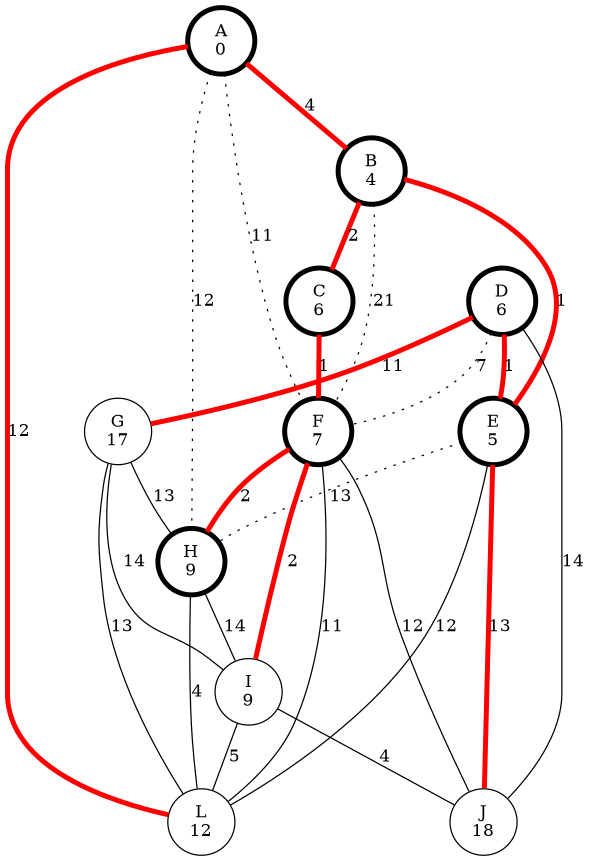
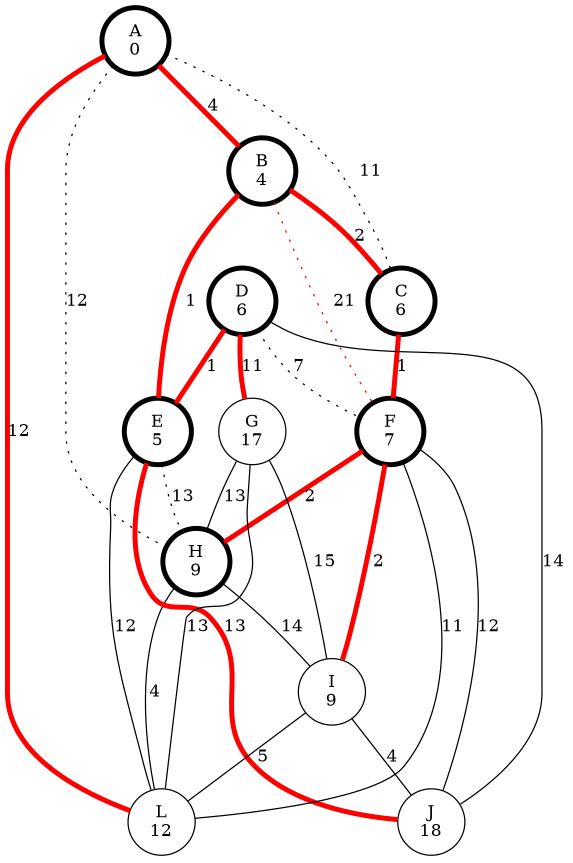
  graph {
    node [penwidth=4]
    n1 [label="A\n0"]
    n2 [label="B\n4"]
    n3 [label="C\n6"]
    n4 [label="H\n9"]
    n5 [label="L\n12" penwidth=""]
    n6 [label="E\n5"]
    n7 [label="F\n7"]
    n8 [label="I\n9" penwidth=""]
    n9 [label="J\n18" penwidth=""]
    n10 [label="D\n6"]
    n11 [label="G\n17" penwidth=""]
    n1 -- n2 [color=red label=4 penwidth=4]
-   n1 -- n7 [label=11 style=dotted]
+   n1 -- n3 [label=11 style=dotted]
    n1 -- n4 [label=12 style=dotted]
    n1 -- n5 [color=red label=12 penwidth=4]
    n2 -- n3 [color=red label=2 penwidth=4]
    n2 -- n6 [color=red label=1 penwidth=4]
-   n2 -- n7 [label=21 style=dotted]
+   n2 -- n7 [label=21 style=dotted color=red]
    n3 -- n7 [color=red label=1 penwidth=4]
    n4 -- n5 [label=4]
    n4 -- n8 [label=14]
    n6 -- n4 [label=13 style=dotted]
    n6 -- n5 [label=12]
    n6 -- n9 [color=red label=13 penwidth=4]
    n7 -- n4 [color=red label=2 penwidth=4]
    n7 -- n5 [label=11]
    n7 -- n8 [color=red label=2 penwidth=4]
    n7 -- n9 [label=12]
    n8 -- n5 [label=5]
    n8 -- n9 [label=4]
    n10 -- n6 [color=red label=1 penwidth=4]
    n10 -- n7 [label=7 style=dotted]
    n10 -- n9 [label=14]
    n10 -- n11 [color=red label=11 penwidth=4]
    n11 -- n4 [label=13]
    n11 -- n5 [label=13]
-   n11 -- n8 [label=14]
+   n11 -- n8 [label=15]
  }
